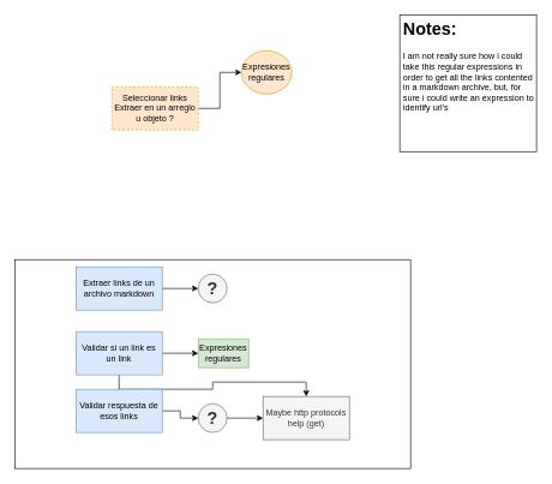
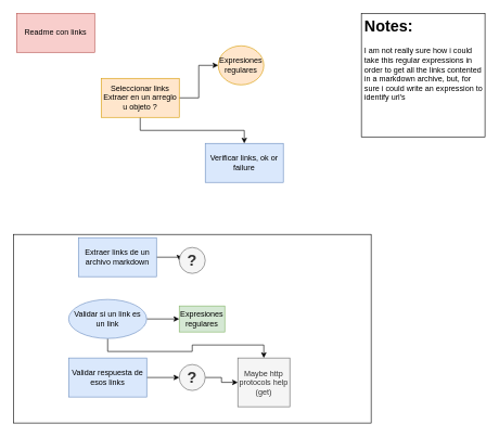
  <mxCell id="0" />
  <mxCell id="1" parent="0" />
+ <mxCell id="2" value="Readme con links" style="rounded=0;whiteSpace=wrap;html=1;fillColor=#f8cecc;strokeColor=#b85450;" parent="1" vertex="1"><mxGeometry x="25" y="20" width="120" height="60" as="geometry" /></mxCell>
+ <mxCell id="3" style="edgeStyle=orthogonalEdgeStyle;rounded=0;orthogonalLoop=1;jettySize=auto;html=1;exitX=0.5;exitY=1;exitDx=0;exitDy=0;" parent="1" source="5" target="6" edge="1"><mxGeometry relative="1" as="geometry"><mxPoint x="85" y="220" as="targetPoint" /></mxGeometry></mxCell>
  <mxCell id="4" style="edgeStyle=orthogonalEdgeStyle;rounded=0;orthogonalLoop=1;jettySize=auto;html=1;exitX=1;exitY=0.5;exitDx=0;exitDy=0;" parent="1" source="5" target="7" edge="1"><mxGeometry relative="1" as="geometry"><mxPoint x="225" y="150" as="targetPoint" /></mxGeometry></mxCell>
- <mxCell id="5" value="Seleccionar links Extraer en un arreglo u objeto ?" style="rounded=0;whiteSpace=wrap;html=1;fillColor=#ffe6cc;strokeColor=#d79b00;dashed=1;" parent="1" vertex="1"><mxGeometry x="155" y="120" width="120" height="60" as="geometry" /></mxCell>
+ <mxCell id="5" value="Seleccionar links Extraer en un arreglo u objeto ?" style="rounded=0;whiteSpace=wrap;html=1;fillColor=#ffe6cc;strokeColor=#d79b00;" parent="1" vertex="1"><mxGeometry x="155" y="120" width="120" height="60" as="geometry" /></mxCell>
+ <mxCell id="6" value="Verificar links, ok or failure" style="rounded=0;whiteSpace=wrap;html=1;fillColor=#dae8fc;strokeColor=#6c8ebf;" parent="1" vertex="1"><mxGeometry x="315" y="220" width="120" height="60" as="geometry" /></mxCell>
  <mxCell id="7" value="Expresiones regulares" style="ellipse;whiteSpace=wrap;html=1;fillColor=#ffe6cc;strokeColor=#d79b00;" parent="1" vertex="1"><mxGeometry x="335" y="70" width="70" height="60" as="geometry" /></mxCell>
  <mxCell id="8" value="&lt;h1&gt;Notes:&lt;/h1&gt;&lt;div&gt;I am not really sure how i could take this regular expressions in order to get all the links contented in a markdown archive, but, for sure i could write an expression to identify url's&lt;/div&gt;" style="text;html=1;spacing=5;spacingTop=-20;whiteSpace=wrap;overflow=hidden;rounded=0;strokeColor=#000000;" parent="1" vertex="1"><mxGeometry x="555" y="20" width="190" height="190" as="geometry" /></mxCell>
  <mxCell id="9" style="edgeStyle=orthogonalEdgeStyle;rounded=0;orthogonalLoop=1;jettySize=auto;html=1;exitX=1;exitY=0.5;exitDx=0;exitDy=0;entryX=0;entryY=0.5;entryDx=0;entryDy=0;" edge="1" parent="1" source="10" target="11"><mxGeometry relative="1" as="geometry" /></mxCell>
- <mxCell id="10" value="Extraer links de un archivo markdown" style="rounded=0;whiteSpace=wrap;html=1;fillColor=#dae8fc;strokeColor=#6c8ebf;" vertex="1" parent="1"><mxGeometry x="105" y="370" width="120" height="60" as="geometry" /></mxCell>
+ <mxCell id="10" value="Extraer links de un archivo markdown" style="rounded=0;whiteSpace=wrap;html=1;fillColor=#dae8fc;strokeColor=#6c8ebf;" vertex="1" parent="1"><mxGeometry x="120" y="365" width="120" height="60" as="geometry" /></mxCell>
  <mxCell id="11" value="&lt;h1&gt;?&lt;/h1&gt;" style="ellipse;whiteSpace=wrap;html=1;aspect=fixed;fillColor=#f5f5f5;strokeColor=#666666;fontColor=#333333;" vertex="1" parent="1"><mxGeometry x="275" y="380" width="40" height="40" as="geometry" /></mxCell>
  <mxCell id="12" style="edgeStyle=orthogonalEdgeStyle;rounded=0;orthogonalLoop=1;jettySize=auto;html=1;exitX=1;exitY=0.5;exitDx=0;exitDy=0;" edge="1" parent="1" source="14" target="15"><mxGeometry relative="1" as="geometry" /></mxCell>
  <mxCell id="13" style="edgeStyle=orthogonalEdgeStyle;rounded=0;orthogonalLoop=1;jettySize=auto;html=1;exitX=0.5;exitY=1;exitDx=0;exitDy=0;" edge="1" parent="1" source="14" target="20"><mxGeometry relative="1" as="geometry" /></mxCell>
- <mxCell id="14" value="Validar si un link es un link" style="rounded=0;whiteSpace=wrap;html=1;fillColor=#dae8fc;strokeColor=#6c8ebf;" vertex="1" parent="1"><mxGeometry x="105" y="460" width="120" height="60" as="geometry" /></mxCell>
+ <mxCell id="14" value="Validar si un link es un link" style="ellipse;whiteSpace=wrap;html=1;fillColor=#dae8fc;strokeColor=#6c8ebf;" vertex="1" parent="1"><mxGeometry x="105" y="460" width="120" height="60" as="geometry" /></mxCell>
  <mxCell id="15" value="Expresiones regulares" style="rounded=0;whiteSpace=wrap;html=1;fillColor=#d5e8d4;strokeColor=#82b366;" vertex="1" parent="1"><mxGeometry x="275" y="470" width="70" height="40" as="geometry" /></mxCell>
  <mxCell id="16" style="edgeStyle=orthogonalEdgeStyle;rounded=0;orthogonalLoop=1;jettySize=auto;html=1;exitX=1;exitY=0.5;exitDx=0;exitDy=0;entryX=0;entryY=0.5;entryDx=0;entryDy=0;" edge="1" parent="1" source="17" target="19"><mxGeometry relative="1" as="geometry" /></mxCell>
- <mxCell id="17" value="Validar respuesta de esos links" style="rounded=0;whiteSpace=wrap;html=1;fillColor=#dae8fc;strokeColor=#6c8ebf;" vertex="1" parent="1"><mxGeometry x="105" y="540" width="120" height="60" as="geometry" /></mxCell>
+ <mxCell id="17" value="Validar respuesta de esos links" style="rounded=0;whiteSpace=wrap;html=1;fillColor=#dae8fc;strokeColor=#6c8ebf;" vertex="1" parent="1"><mxGeometry x="105" y="550" width="120" height="60" as="geometry" /></mxCell>
  <mxCell id="18" style="edgeStyle=orthogonalEdgeStyle;rounded=0;orthogonalLoop=1;jettySize=auto;html=1;exitX=1;exitY=0.5;exitDx=0;exitDy=0;" edge="1" parent="1" source="19" target="20"><mxGeometry relative="1" as="geometry"><mxPoint x="345" y="580" as="targetPoint" /></mxGeometry></mxCell>
  <mxCell id="19" value="&lt;h1&gt;?&lt;/h1&gt;" style="ellipse;whiteSpace=wrap;html=1;aspect=fixed;fillColor=#f5f5f5;strokeColor=#666666;fontColor=#333333;" vertex="1" parent="1"><mxGeometry x="275" y="560" width="40" height="40" as="geometry" /></mxCell>
- <mxCell id="20" value="Maybe http protocols help (get)" style="rounded=0;whiteSpace=wrap;html=1;fillColor=#f5f5f5;strokeColor=#666666;fontColor=#333333;" vertex="1" parent="1"><mxGeometry x="365" y="550" width="120" height="60" as="geometry" /></mxCell>
+ <mxCell id="20" value="Maybe http protocols help (get)" style="rounded=0;whiteSpace=wrap;html=1;fillColor=#f5f5f5;strokeColor=#666666;fontColor=#333333;" vertex="1" parent="1"><mxGeometry x="365" y="550" width="80" height="75" as="geometry" /></mxCell>
  <mxCell id="21" value="" style="rounded=0;whiteSpace=wrap;html=1;fillColor=none;" vertex="1" parent="1"><mxGeometry x="20" y="360" width="550" height="290" as="geometry" /></mxCell>
